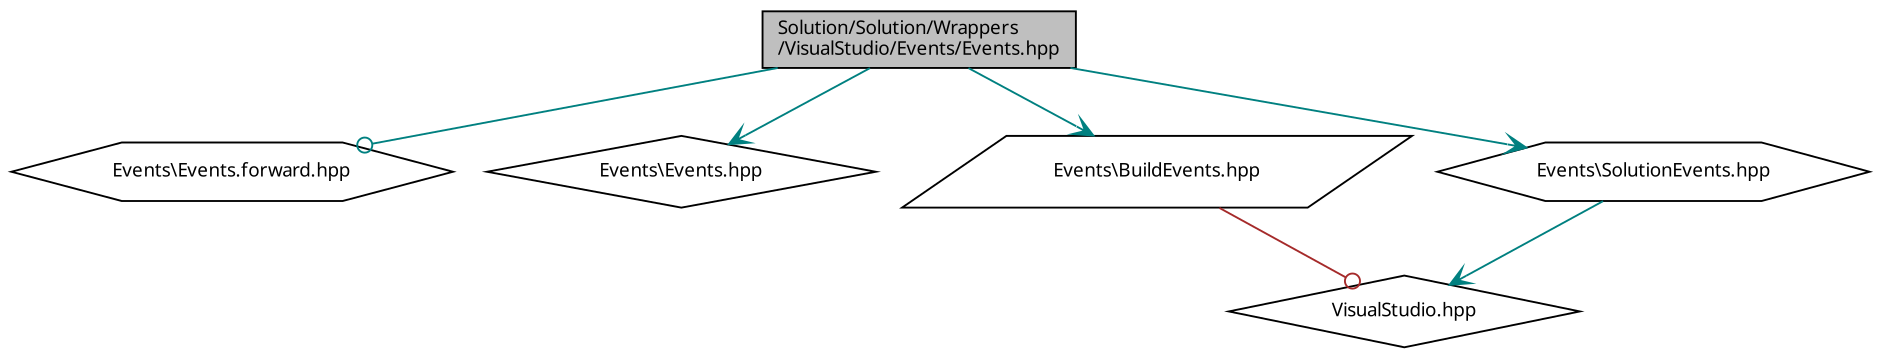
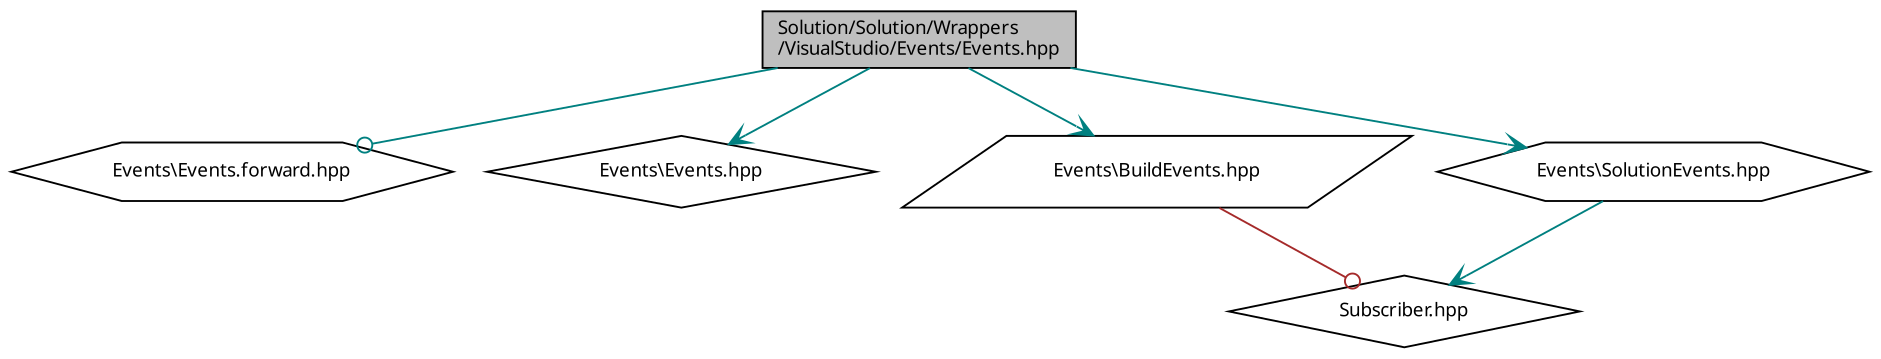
  digraph {
    node [color=black fillcolor=white fontname=Verdana fontsize=10 shape=hexagon style=filled]
    edge [color=teal fontname=Verdana fontsize=10 labelfontname=Verdana labelfontsize=10 style=solid arrowhead=vee]
    n1 [fillcolor=grey75 fontcolor=black height=0.2 label="Solution/Solution/Wrappers\l/VisualStudio/Events/Events.hpp" shape=box width=0.4]
    n2 [height=0.2 label="Events\\Events.forward.hpp" width=0.4]
    n3 [height=0.2 label="Events\\Events.hpp" shape=diamond width=0.4]
    n4 [height=0.2 label="Events\\BuildEvents.hpp" shape=parallelogram width=0.4]
    n5 [height=0.2 label="Events\\SolutionEvents.hpp" width=0.4]
-   n6 [height=0.2 label="VisualStudio.hpp" shape=diamond width=0.4]
+   n6 [height=0.2 label="Subscriber.hpp" shape=diamond width=0.4]
    n1 -> n2 [arrowhead=odot]
    n1 -> n3
    n1 -> n4
    n1 -> n5
    n4 -> n6 [color=brown arrowhead=odot]
    n5 -> n6
  }
